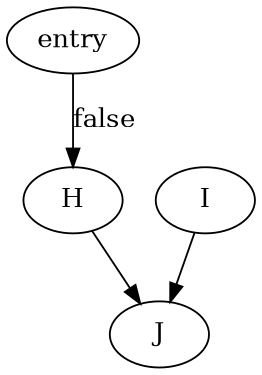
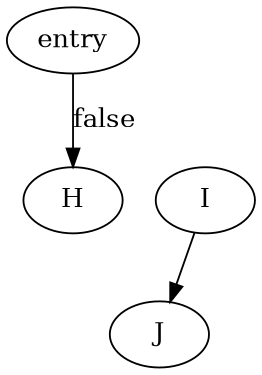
  digraph {
    entry
    H
    I
    J
    entry -> H [label=false]
-   H -> J
    I -> J
  }
